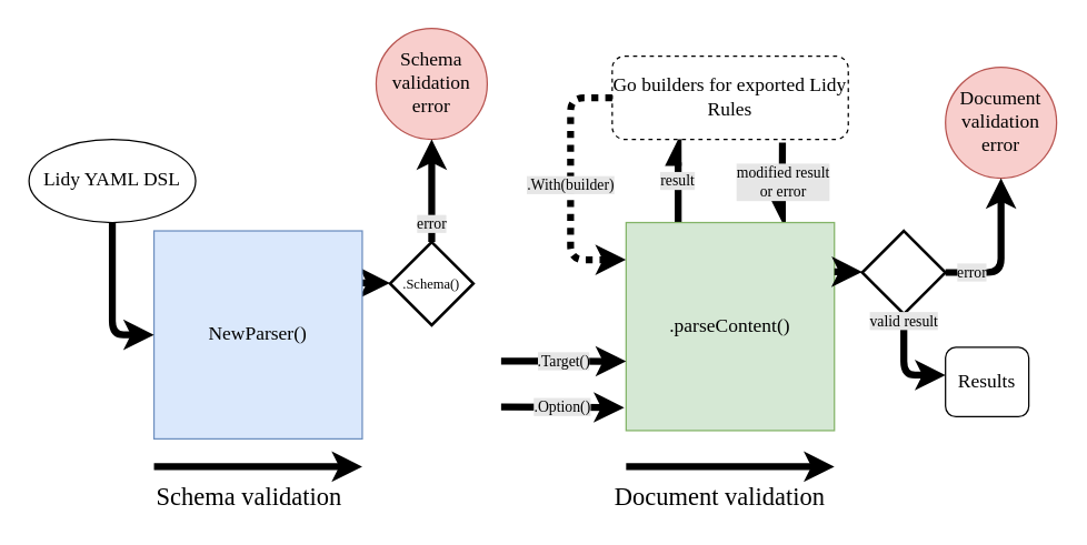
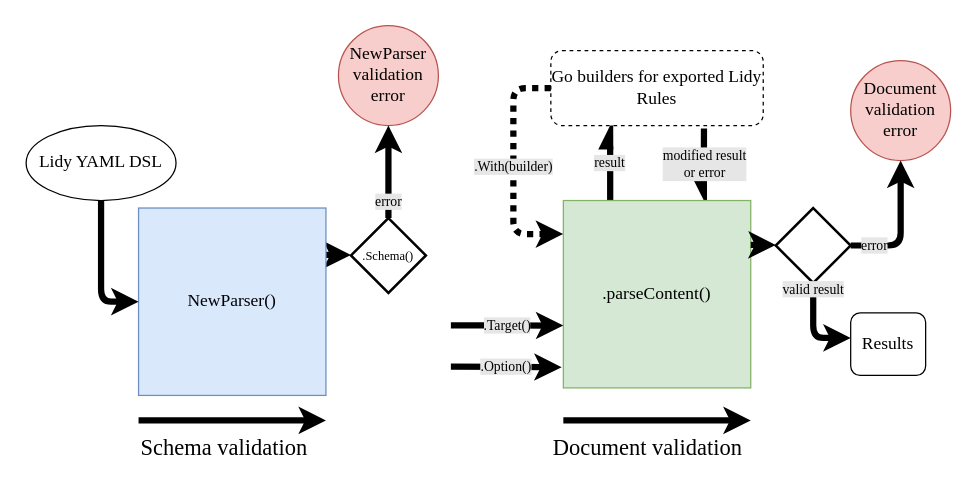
  <mxCell id="0" />
  <mxCell id="1" parent="0" />
  <mxCell id="2" style="rounded=0;orthogonalLoop=1;jettySize=auto;html=1;exitX=1;exitY=0.25;exitDx=0;exitDy=0;endArrow=classic;endFill=1;strokeWidth=5;fontFamily=CMU Sans Serif;" parent="1" source="3" target="11" edge="1"><mxGeometry relative="1" as="geometry"><mxPoint x="270" y="226" as="targetPoint" /></mxGeometry></mxCell>
  <mxCell id="3" value="&lt;font style=&quot;font-size: 14px;&quot;&gt;NewParser()&lt;/font&gt;" style="rounded=0;whiteSpace=wrap;html=1;fillColor=#dae8fc;strokeColor=#6c8ebf;fontFamily=CMU Sans Serif;fontSize=14;" parent="1" vertex="1"><mxGeometry x="110" y="166" width="150" height="150" as="geometry" /></mxCell>
  <mxCell id="4" value="result" style="edgeStyle=elbowEdgeStyle;sketch=0;orthogonalLoop=1;jettySize=auto;elbow=vertical;html=1;exitX=0.25;exitY=0;exitDx=0;exitDy=0;entryX=0.279;entryY=1;entryDx=0;entryDy=0;entryPerimeter=0;shadow=0;labelBackgroundColor=#E6E6E6;endArrow=async;endFill=0;strokeWidth=5;fontFamily=CMU Sans Serif;" parent="1" source="6" target="20" edge="1"><mxGeometry relative="1" as="geometry" /></mxCell>
  <mxCell id="5" value="&lt;div&gt;modified result&lt;/div&gt;&lt;div&gt;or error&lt;br&gt;&lt;/div&gt;" style="edgeStyle=elbowEdgeStyle;sketch=0;orthogonalLoop=1;jettySize=auto;elbow=vertical;html=1;exitX=0.75;exitY=0;exitDx=0;exitDy=0;entryX=0.721;entryY=1.039;entryDx=0;entryDy=0;entryPerimeter=0;shadow=0;labelBackgroundColor=#E6E6E6;endArrow=none;endFill=0;strokeWidth=5;startArrow=async;startFill=0;fontFamily=CMU Sans Serif;" parent="1" source="6" target="20" edge="1"><mxGeometry relative="1" as="geometry" /></mxCell>
  <mxCell id="6" value="&lt;font style=&quot;font-size: 14px;&quot;&gt;.parseContent()&lt;/font&gt;" style="rounded=0;whiteSpace=wrap;html=1;fillColor=#d5e8d4;strokeColor=#82b366;fontFamily=CMU Sans Serif;fontSize=14;" parent="1" vertex="1"><mxGeometry x="450" y="160" width="150" height="150" as="geometry" /></mxCell>
  <mxCell id="7" value="" style="endArrow=classic;html=1;strokeWidth=5;fontFamily=CMU Sans Serif;" parent="1" edge="1"><mxGeometry width="50" height="50" relative="1" as="geometry"><mxPoint x="110" y="336" as="sourcePoint" /><mxPoint x="260" y="336" as="targetPoint" /></mxGeometry></mxCell>
  <mxCell id="8" value="" style="endArrow=classic;html=1;strokeWidth=5;fontFamily=CMU Sans Serif;" parent="1" edge="1"><mxGeometry width="50" height="50" relative="1" as="geometry"><mxPoint x="450" y="336" as="sourcePoint" /><mxPoint x="600" y="336" as="targetPoint" /></mxGeometry></mxCell>
- <mxCell id="9" value="&lt;div style=&quot;font-size: 14px;&quot;&gt;&lt;font style=&quot;font-size: 14px;&quot;&gt;Schema&lt;/font&gt;&lt;/div&gt;&lt;div style=&quot;font-size: 14px;&quot;&gt;&lt;font style=&quot;font-size: 14px;&quot;&gt;validation&lt;/font&gt;&lt;/div&gt;&lt;div style=&quot;font-size: 14px;&quot;&gt;&lt;font style=&quot;font-size: 14px;&quot;&gt;error&lt;br style=&quot;font-size: 14px;&quot;&gt;&lt;/font&gt;&lt;/div&gt;" style="ellipse;whiteSpace=wrap;html=1;aspect=fixed;fillColor=#f8cecc;strokeColor=#b85450;fontFamily=CMU Sans Serif;fontSize=14;" parent="1" vertex="1"><mxGeometry x="270" y="20" width="80" height="80" as="geometry" /></mxCell>
+ <mxCell id="9" value="&lt;div style=&quot;font-size: 14px;&quot;&gt;&lt;font style=&quot;font-size: 14px;&quot;&gt;NewParser&lt;/font&gt;&lt;/div&gt;&lt;div style=&quot;font-size: 14px;&quot;&gt;&lt;font style=&quot;font-size: 14px;&quot;&gt;validation&lt;/font&gt;&lt;/div&gt;&lt;div style=&quot;font-size: 14px;&quot;&gt;&lt;font style=&quot;font-size: 14px;&quot;&gt;error&lt;br style=&quot;font-size: 14px;&quot;&gt;&lt;/font&gt;&lt;/div&gt;" style="ellipse;whiteSpace=wrap;html=1;aspect=fixed;fillColor=#f8cecc;strokeColor=#b85450;fontFamily=CMU Sans Serif;fontSize=14;" parent="1" vertex="1"><mxGeometry x="270" y="20" width="80" height="80" as="geometry" /></mxCell>
  <mxCell id="10" value="&lt;div style=&quot;font-size: 14px;&quot;&gt;&lt;font style=&quot;font-size: 14px;&quot;&gt;Document&lt;/font&gt;&lt;/div&gt;&lt;div style=&quot;font-size: 14px;&quot;&gt;&lt;font style=&quot;font-size: 14px;&quot;&gt;validation&lt;/font&gt;&lt;/div&gt;&lt;div style=&quot;font-size: 14px;&quot;&gt;&lt;font style=&quot;font-size: 14px;&quot;&gt;error&lt;br style=&quot;font-size: 14px;&quot;&gt;&lt;/font&gt;&lt;/div&gt;" style="ellipse;whiteSpace=wrap;html=1;aspect=fixed;fillColor=#f8cecc;strokeColor=#b85450;fontFamily=CMU Sans Serif;fontSize=14;" parent="1" vertex="1"><mxGeometry x="680" y="48" width="80" height="80" as="geometry" /></mxCell>
  <mxCell id="11" value="&lt;font style=&quot;font-size: 10px;&quot;&gt;.Schema()&lt;/font&gt;" style="strokeWidth=2;html=1;shape=mxgraph.flowchart.decision;whiteSpace=wrap;fontFamily=CMU Sans Serif;fontSize=10;" parent="1" vertex="1"><mxGeometry x="280" y="174" width="60" height="60" as="geometry" /></mxCell>
  <mxCell id="12" value="error" style="endArrow=classic;html=1;strokeWidth=5;entryX=0.5;entryY=1;entryDx=0;entryDy=0;exitX=0.5;exitY=0;exitDx=0;exitDy=0;exitPerimeter=0;sketch=0;shadow=0;labelBackgroundColor=#E6E6E6;fontFamily=CMU Sans Serif;" parent="1" source="11" target="9" edge="1"><mxGeometry x="-0.646" width="50" height="50" relative="1" as="geometry"><mxPoint x="335" y="160" as="sourcePoint" /><mxPoint x="385" y="110" as="targetPoint" /><mxPoint as="offset" /></mxGeometry></mxCell>
  <mxCell id="13" style="rounded=0;orthogonalLoop=1;jettySize=auto;html=1;exitX=1;exitY=0.25;exitDx=0;exitDy=0;endArrow=classic;endFill=1;strokeWidth=5;fontFamily=CMU Sans Serif;" parent="1" target="14" edge="1"><mxGeometry relative="1" as="geometry"><mxPoint x="600" y="195.5" as="sourcePoint" /><mxPoint x="610" y="218" as="targetPoint" /></mxGeometry></mxCell>
  <mxCell id="14" value="" style="strokeWidth=2;html=1;shape=mxgraph.flowchart.decision;whiteSpace=wrap;fontFamily=CMU Sans Serif;" parent="1" vertex="1"><mxGeometry x="620" y="166" width="60" height="60" as="geometry" /></mxCell>
  <mxCell id="15" value="error" style="edgeStyle=segmentEdgeStyle;endArrow=classic;html=1;strokeWidth=5;entryX=0.5;entryY=1;entryDx=0;entryDy=0;exitX=1;exitY=0.5;exitDx=0;exitDy=0;exitPerimeter=0;sketch=0;shadow=0;labelBackgroundColor=#E6E6E6;fontFamily=CMU Sans Serif;" parent="1" source="14" target="10" edge="1"><mxGeometry x="-0.646" width="50" height="50" relative="1" as="geometry"><mxPoint x="675" y="198" as="sourcePoint" /><mxPoint x="725" y="128" as="targetPoint" /><mxPoint as="offset" /></mxGeometry></mxCell>
  <mxCell id="16" value="valid result " style="endArrow=classic;html=1;strokeWidth=5;exitX=0.5;exitY=1;exitDx=0;exitDy=0;exitPerimeter=0;edgeStyle=orthogonalEdgeStyle;labelBackgroundColor=#E6E6E6;fontFamily=CMU Sans Serif;" parent="1" source="14" target="23" edge="1"><mxGeometry x="-0.875" width="50" height="50" relative="1" as="geometry"><mxPoint x="520" y="278" as="sourcePoint" /><mxPoint x="700" y="270" as="targetPoint" /><mxPoint as="offset" /><Array as="points"><mxPoint x="650" y="270" /></Array></mxGeometry></mxCell>
  <mxCell id="17" style="edgeStyle=orthogonalEdgeStyle;sketch=0;orthogonalLoop=1;jettySize=auto;html=1;exitX=0.5;exitY=1;exitDx=0;exitDy=0;entryX=0;entryY=0.5;entryDx=0;entryDy=0;shadow=0;labelBackgroundColor=#E6E6E6;endArrow=classic;endFill=1;strokeWidth=5;rounded=1;fontFamily=CMU Sans Serif;" parent="1" source="18" target="3" edge="1"><mxGeometry relative="1" as="geometry" /></mxCell>
  <mxCell id="18" value="&lt;font style=&quot;font-size: 14px;&quot;&gt;Lidy YAML DSL&lt;/font&gt;" style="ellipse;whiteSpace=wrap;html=1;glass=0;fontFamily=CMU Sans Serif;fontSize=14;" parent="1" vertex="1"><mxGeometry x="20" y="100" width="120" height="60" as="geometry" /></mxCell>
  <mxCell id="19" value="&lt;font style=&quot;font-size: 18px;&quot;&gt;Schema validation&lt;/font&gt;" style="text;whiteSpace=wrap;html=1;fontFamily=CMU Sans Serif;fontSize=18;" parent="1" vertex="1"><mxGeometry x="110" y="341" width="150" height="30" as="geometry" /></mxCell>
  <mxCell id="20" value="Go builders for exported Lidy Rules" style="rounded=1;whiteSpace=wrap;html=1;glass=0;sketch=0;shadow=0;perimeterSpacing=0;dashed=1;fontFamily=CMU Sans Serif;fontSize=14;" parent="1" vertex="1"><mxGeometry x="440" y="40" width="170" height="60" as="geometry" /></mxCell>
  <mxCell id="21" value=".With(builder)" style="endArrow=classic;html=1;shadow=0;labelBackgroundColor=#E6E6E6;strokeWidth=5;entryX=-0.001;entryY=0.179;entryDx=0;entryDy=0;entryPerimeter=0;exitX=0;exitY=0.5;exitDx=0;exitDy=0;edgeStyle=elbowEdgeStyle;elbow=vertical;endFill=1;dashed=1;dashPattern=1 1;fontFamily=CMU Sans Serif;" parent="1" source="20" target="6" edge="1"><mxGeometry width="50" height="50" relative="1" as="geometry"><mxPoint x="410" y="180" as="sourcePoint" /><mxPoint x="460" y="130" as="targetPoint" /><Array as="points"><mxPoint x="410" y="130" /></Array></mxGeometry></mxCell>
  <mxCell id="22" value="Document validation" style="text;whiteSpace=wrap;html=1;fontFamily=CMU Sans Serif;fontSize=18;" parent="1" vertex="1"><mxGeometry x="440" y="341" width="170" height="30" as="geometry" /></mxCell>
  <mxCell id="23" value="&lt;font style=&quot;font-size: 14px;&quot;&gt;Results&lt;/font&gt;" style="rounded=1;whiteSpace=wrap;html=1;glass=0;fontFamily=CMU Sans Serif;fontSize=14;" parent="1" vertex="1"><mxGeometry x="680" y="250" width="60" height="50" as="geometry" /></mxCell>
  <mxCell id="24" value=".Target()" style="endArrow=classic;html=1;shadow=0;labelBackgroundColor=#E6E6E6;strokeWidth=5;entryX=0;entryY=0.667;entryDx=0;entryDy=0;entryPerimeter=0;fontFamily=CMU Sans Serif;" parent="1" target="6" edge="1"><mxGeometry width="50" height="50" relative="1" as="geometry"><mxPoint x="360" y="260" as="sourcePoint" /><mxPoint x="450" y="210" as="targetPoint" /></mxGeometry></mxCell>
  <mxCell id="25" value=".Option()" style="endArrow=classic;html=1;shadow=0;labelBackgroundColor=#E6E6E6;strokeWidth=5;entryX=-0.009;entryY=0.889;entryDx=0;entryDy=0;entryPerimeter=0;fontFamily=CMU Sans Serif;" parent="1" target="6" edge="1"><mxGeometry width="50" height="50" relative="1" as="geometry"><mxPoint x="360" y="293" as="sourcePoint" /><mxPoint x="440" y="300" as="targetPoint" /></mxGeometry></mxCell>
